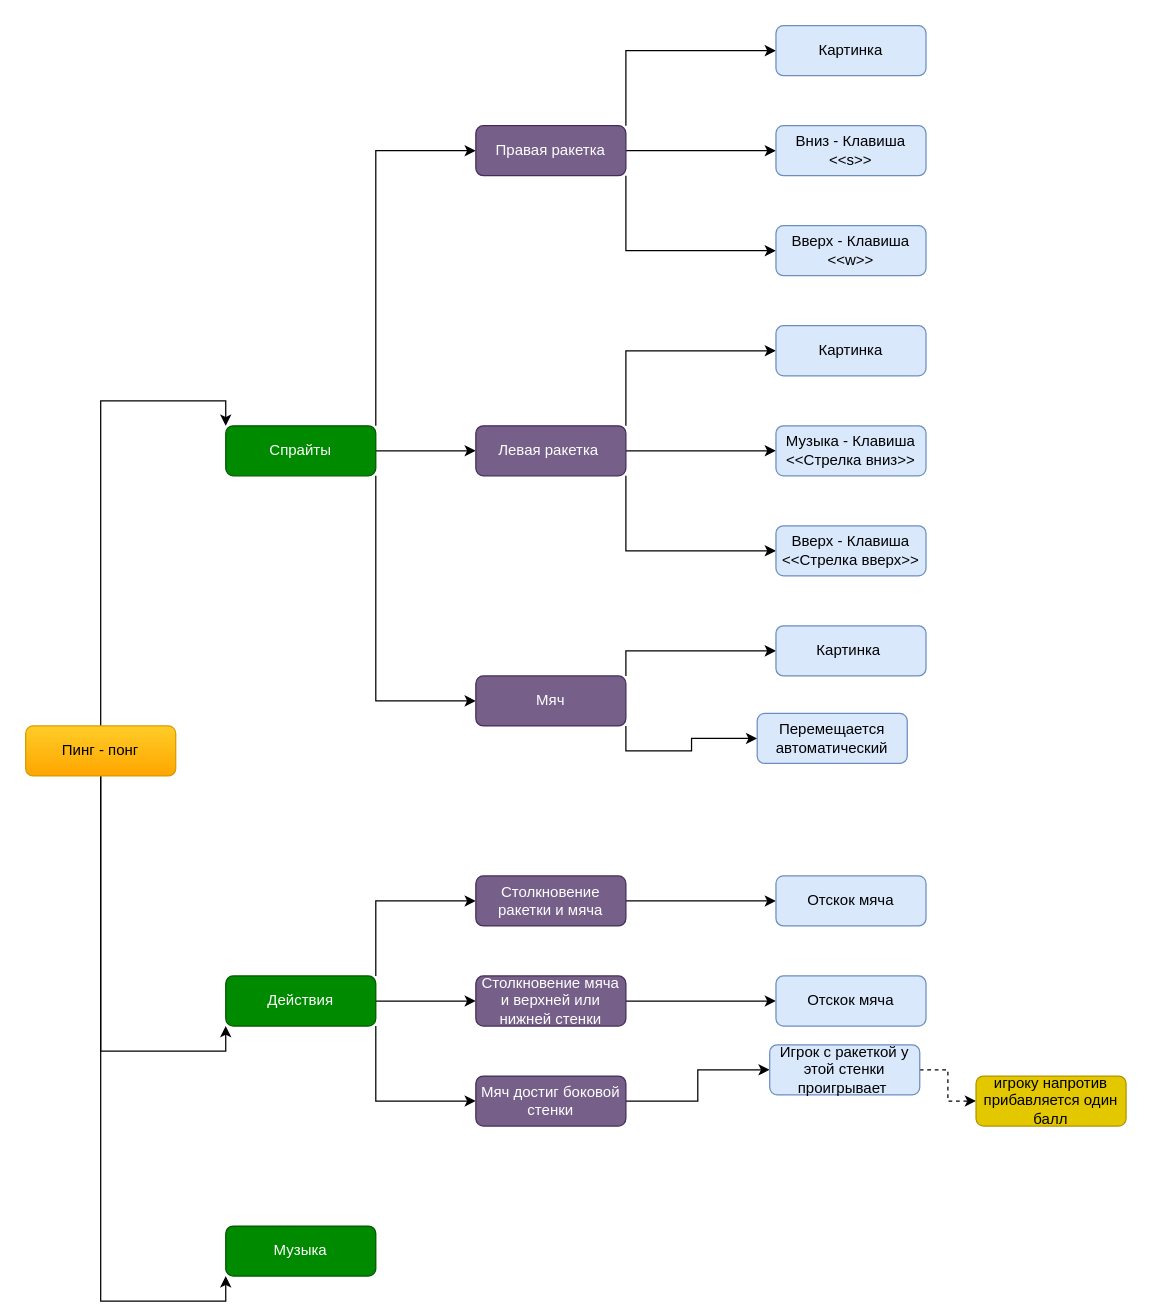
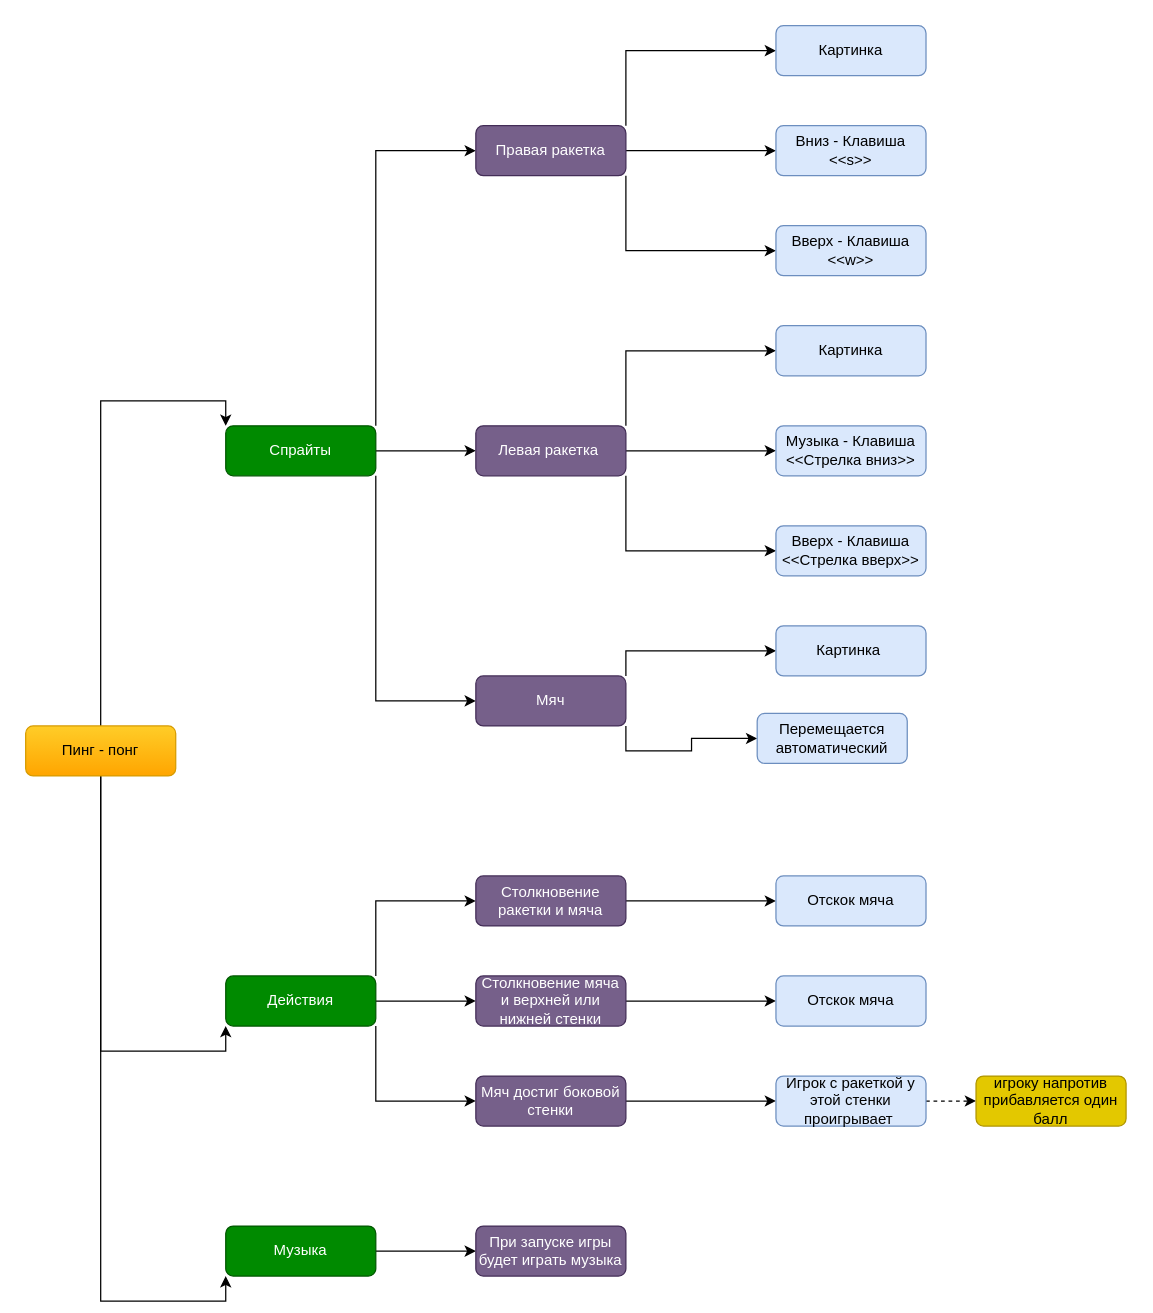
  <mxCell id="0" />
  <mxCell id="1" parent="0" />
  <mxCell id="2" style="edgeStyle=orthogonalEdgeStyle;rounded=0;orthogonalLoop=1;jettySize=auto;html=1;exitX=0.5;exitY=0;exitDx=0;exitDy=0;entryX=0;entryY=0;entryDx=0;entryDy=0;" parent="1" source="5" target="9" edge="1"><mxGeometry relative="1" as="geometry" /></mxCell>
  <mxCell id="3" style="edgeStyle=orthogonalEdgeStyle;rounded=0;orthogonalLoop=1;jettySize=auto;html=1;exitX=0.5;exitY=1;exitDx=0;exitDy=0;entryX=0;entryY=1;entryDx=0;entryDy=0;" parent="1" source="5" target="13" edge="1"><mxGeometry relative="1" as="geometry" /></mxCell>
  <mxCell id="4" style="edgeStyle=orthogonalEdgeStyle;rounded=0;orthogonalLoop=1;jettySize=auto;html=1;exitX=0.5;exitY=1;exitDx=0;exitDy=0;entryX=0;entryY=1;entryDx=0;entryDy=0;" edge="1" parent="1" source="5" target="45"><mxGeometry relative="1" as="geometry" /></mxCell>
  <mxCell id="5" value="Пинг - понг" style="rounded=1;whiteSpace=wrap;html=1;fillColor=#ffcd28;strokeColor=#d79b00;gradientColor=#ffa500;" parent="1" vertex="1"><mxGeometry x="20" y="580" width="120" height="40" as="geometry" /></mxCell>
  <mxCell id="6" style="edgeStyle=orthogonalEdgeStyle;rounded=0;orthogonalLoop=1;jettySize=auto;html=1;exitX=1;exitY=0;exitDx=0;exitDy=0;entryX=0;entryY=0.5;entryDx=0;entryDy=0;" parent="1" source="9" target="17" edge="1"><mxGeometry relative="1" as="geometry" /></mxCell>
  <mxCell id="7" style="edgeStyle=orthogonalEdgeStyle;rounded=0;orthogonalLoop=1;jettySize=auto;html=1;exitX=1;exitY=0.5;exitDx=0;exitDy=0;entryX=0;entryY=0.5;entryDx=0;entryDy=0;" parent="1" source="9" target="21" edge="1"><mxGeometry relative="1" as="geometry" /></mxCell>
  <mxCell id="8" style="edgeStyle=orthogonalEdgeStyle;rounded=0;orthogonalLoop=1;jettySize=auto;html=1;exitX=1;exitY=1;exitDx=0;exitDy=0;entryX=0;entryY=0.5;entryDx=0;entryDy=0;" parent="1" source="9" target="24" edge="1"><mxGeometry relative="1" as="geometry" /></mxCell>
  <mxCell id="9" value="Спрайты" style="rounded=1;whiteSpace=wrap;html=1;fillColor=#008a00;fontColor=#ffffff;strokeColor=#005700;" parent="1" vertex="1"><mxGeometry x="180" y="340" width="120" height="40" as="geometry" /></mxCell>
  <mxCell id="10" style="edgeStyle=orthogonalEdgeStyle;rounded=0;orthogonalLoop=1;jettySize=auto;html=1;exitX=1;exitY=0;exitDx=0;exitDy=0;entryX=0;entryY=0.5;entryDx=0;entryDy=0;" parent="1" source="13" target="34" edge="1"><mxGeometry relative="1" as="geometry" /></mxCell>
  <mxCell id="11" style="edgeStyle=orthogonalEdgeStyle;rounded=0;orthogonalLoop=1;jettySize=auto;html=1;exitX=1;exitY=0.5;exitDx=0;exitDy=0;entryX=0;entryY=0.5;entryDx=0;entryDy=0;" parent="1" source="13" target="36" edge="1"><mxGeometry relative="1" as="geometry" /></mxCell>
  <mxCell id="12" style="edgeStyle=orthogonalEdgeStyle;rounded=0;orthogonalLoop=1;jettySize=auto;html=1;exitX=1;exitY=1;exitDx=0;exitDy=0;entryX=0;entryY=0.5;entryDx=0;entryDy=0;" parent="1" source="13" target="38" edge="1"><mxGeometry relative="1" as="geometry" /></mxCell>
  <mxCell id="13" value="Действия" style="rounded=1;whiteSpace=wrap;html=1;fillColor=#008a00;fontColor=#ffffff;strokeColor=#005700;" parent="1" vertex="1"><mxGeometry x="180" y="780" width="120" height="40" as="geometry" /></mxCell>
  <mxCell id="14" style="edgeStyle=orthogonalEdgeStyle;rounded=0;orthogonalLoop=1;jettySize=auto;html=1;exitX=1;exitY=0;exitDx=0;exitDy=0;entryX=0;entryY=0.5;entryDx=0;entryDy=0;" parent="1" source="17" target="25" edge="1"><mxGeometry relative="1" as="geometry"><mxPoint x="680" y="60" as="targetPoint" /></mxGeometry></mxCell>
  <mxCell id="15" style="edgeStyle=orthogonalEdgeStyle;rounded=0;orthogonalLoop=1;jettySize=auto;html=1;exitX=1;exitY=0.5;exitDx=0;exitDy=0;entryX=0;entryY=0.5;entryDx=0;entryDy=0;" parent="1" source="17" target="26" edge="1"><mxGeometry relative="1" as="geometry" /></mxCell>
  <mxCell id="16" style="edgeStyle=orthogonalEdgeStyle;rounded=0;orthogonalLoop=1;jettySize=auto;html=1;exitX=1;exitY=1;exitDx=0;exitDy=0;entryX=0;entryY=0.5;entryDx=0;entryDy=0;" parent="1" source="17" target="27" edge="1"><mxGeometry relative="1" as="geometry" /></mxCell>
  <mxCell id="17" value="Правая ракетка" style="rounded=1;whiteSpace=wrap;html=1;fillColor=#76608a;strokeColor=#432D57;fontColor=#ffffff;" parent="1" vertex="1"><mxGeometry x="380" y="100" width="120" height="40" as="geometry" /></mxCell>
  <mxCell id="18" style="edgeStyle=orthogonalEdgeStyle;rounded=0;orthogonalLoop=1;jettySize=auto;html=1;exitX=1;exitY=0;exitDx=0;exitDy=0;entryX=0;entryY=0.5;entryDx=0;entryDy=0;" parent="1" source="21" target="28" edge="1"><mxGeometry relative="1" as="geometry" /></mxCell>
  <mxCell id="19" style="edgeStyle=orthogonalEdgeStyle;rounded=0;orthogonalLoop=1;jettySize=auto;html=1;exitX=1;exitY=0.5;exitDx=0;exitDy=0;entryX=0;entryY=0.5;entryDx=0;entryDy=0;" parent="1" source="21" target="29" edge="1"><mxGeometry relative="1" as="geometry" /></mxCell>
  <mxCell id="20" style="edgeStyle=orthogonalEdgeStyle;rounded=0;orthogonalLoop=1;jettySize=auto;html=1;exitX=1;exitY=1;exitDx=0;exitDy=0;entryX=0;entryY=0.5;entryDx=0;entryDy=0;" parent="1" source="21" target="30" edge="1"><mxGeometry relative="1" as="geometry" /></mxCell>
  <mxCell id="21" value="Левая ракетка&amp;nbsp;" style="rounded=1;whiteSpace=wrap;html=1;fillColor=#76608a;fontColor=#ffffff;strokeColor=#432D57;" parent="1" vertex="1"><mxGeometry x="380" y="340" width="120" height="40" as="geometry" /></mxCell>
  <mxCell id="22" style="edgeStyle=orthogonalEdgeStyle;rounded=0;orthogonalLoop=1;jettySize=auto;html=1;exitX=1;exitY=0;exitDx=0;exitDy=0;entryX=0;entryY=0.5;entryDx=0;entryDy=0;" parent="1" source="24" target="31" edge="1"><mxGeometry relative="1" as="geometry" /></mxCell>
  <mxCell id="23" style="edgeStyle=orthogonalEdgeStyle;rounded=0;orthogonalLoop=1;jettySize=auto;html=1;exitX=1;exitY=1;exitDx=0;exitDy=0;entryX=0;entryY=0.5;entryDx=0;entryDy=0;" parent="1" source="24" target="32" edge="1"><mxGeometry relative="1" as="geometry" /></mxCell>
  <mxCell id="24" value="Мяч" style="rounded=1;whiteSpace=wrap;html=1;fillColor=#76608a;fontColor=#ffffff;strokeColor=#432D57;" parent="1" vertex="1"><mxGeometry x="380" y="540" width="120" height="40" as="geometry" /></mxCell>
  <mxCell id="25" value="Картинка" style="rounded=1;whiteSpace=wrap;html=1;fillColor=#dae8fc;strokeColor=#6c8ebf;" parent="1" vertex="1"><mxGeometry x="620" y="20" width="120" height="40" as="geometry" /></mxCell>
  <mxCell id="26" value="Вниз - Клавиша &amp;lt;&amp;lt;s&amp;gt;&amp;gt;" style="rounded=1;whiteSpace=wrap;html=1;fillColor=#dae8fc;strokeColor=#6c8ebf;" parent="1" vertex="1"><mxGeometry x="620" y="100" width="120" height="40" as="geometry" /></mxCell>
  <mxCell id="27" value="Вверх - Клавиша &amp;lt;&amp;lt;w&amp;gt;&amp;gt;" style="rounded=1;whiteSpace=wrap;html=1;fillColor=#dae8fc;strokeColor=#6c8ebf;" parent="1" vertex="1"><mxGeometry x="620" y="180" width="120" height="40" as="geometry" /></mxCell>
  <mxCell id="28" value="Картинка" style="rounded=1;whiteSpace=wrap;html=1;fillColor=#dae8fc;strokeColor=#6c8ebf;" parent="1" vertex="1"><mxGeometry x="620" y="260" width="120" height="40" as="geometry" /></mxCell>
  <mxCell id="29" value="Музыка - Клавиша &amp;lt;&amp;lt;Стрелка вниз&amp;gt;&amp;gt;" style="rounded=1;whiteSpace=wrap;html=1;fillColor=#dae8fc;strokeColor=#6c8ebf;" parent="1" vertex="1"><mxGeometry x="620" y="340" width="120" height="40" as="geometry" /></mxCell>
  <mxCell id="30" value="Вверх - Клавиша &amp;lt;&amp;lt;Стрелка вверх&amp;gt;&amp;gt;" style="rounded=1;whiteSpace=wrap;html=1;fillColor=#dae8fc;strokeColor=#6c8ebf;" parent="1" vertex="1"><mxGeometry x="620" y="420" width="120" height="40" as="geometry" /></mxCell>
  <mxCell id="31" value="Картинка&amp;nbsp;" style="rounded=1;whiteSpace=wrap;html=1;fillColor=#dae8fc;strokeColor=#6c8ebf;" parent="1" vertex="1"><mxGeometry x="620" y="500" width="120" height="40" as="geometry" /></mxCell>
  <mxCell id="32" value="Перемещается автоматический" style="rounded=1;whiteSpace=wrap;html=1;fillColor=#dae8fc;strokeColor=#6c8ebf;" parent="1" vertex="1"><mxGeometry x="605" y="570" width="120" height="40" as="geometry" /></mxCell>
  <mxCell id="33" style="edgeStyle=orthogonalEdgeStyle;rounded=0;orthogonalLoop=1;jettySize=auto;html=1;exitX=1;exitY=0.5;exitDx=0;exitDy=0;entryX=0;entryY=0.5;entryDx=0;entryDy=0;" parent="1" source="34" target="40" edge="1"><mxGeometry relative="1" as="geometry" /></mxCell>
  <mxCell id="34" value="Столкновение ракетки и мяча" style="rounded=1;whiteSpace=wrap;html=1;fillColor=#76608a;fontColor=#ffffff;strokeColor=#432D57;" parent="1" vertex="1"><mxGeometry x="380" y="700" width="120" height="40" as="geometry" /></mxCell>
  <mxCell id="35" style="edgeStyle=orthogonalEdgeStyle;rounded=0;orthogonalLoop=1;jettySize=auto;html=1;exitX=1;exitY=0.5;exitDx=0;exitDy=0;entryX=0;entryY=0.5;entryDx=0;entryDy=0;" parent="1" source="36" target="41" edge="1"><mxGeometry relative="1" as="geometry" /></mxCell>
  <mxCell id="36" value="Столкновение мяча и верхней или нижней стенки" style="rounded=1;whiteSpace=wrap;html=1;fillColor=#76608a;fontColor=#ffffff;strokeColor=#432D57;" parent="1" vertex="1"><mxGeometry x="380" y="780" width="120" height="40" as="geometry" /></mxCell>
  <mxCell id="37" style="edgeStyle=orthogonalEdgeStyle;rounded=0;orthogonalLoop=1;jettySize=auto;html=1;exitX=1;exitY=0.5;exitDx=0;exitDy=0;entryX=0;entryY=0.5;entryDx=0;entryDy=0;" parent="1" source="38" target="43" edge="1"><mxGeometry relative="1" as="geometry" /></mxCell>
  <mxCell id="38" value="Мяч достиг боковой стенки" style="rounded=1;whiteSpace=wrap;html=1;fillColor=#76608a;fontColor=#ffffff;strokeColor=#432D57;" parent="1" vertex="1"><mxGeometry x="380" y="860" width="120" height="40" as="geometry" /></mxCell>
  <mxCell id="39" style="edgeStyle=orthogonalEdgeStyle;rounded=0;orthogonalLoop=1;jettySize=auto;html=1;exitX=0.5;exitY=1;exitDx=0;exitDy=0;" parent="1" source="38" target="38" edge="1"><mxGeometry relative="1" as="geometry" /></mxCell>
  <mxCell id="40" value="Отскок мяча" style="rounded=1;whiteSpace=wrap;html=1;fillColor=#dae8fc;strokeColor=#6c8ebf;" parent="1" vertex="1"><mxGeometry x="620" y="700" width="120" height="40" as="geometry" /></mxCell>
  <mxCell id="41" value="Отскок мяча" style="rounded=1;whiteSpace=wrap;html=1;fillColor=#dae8fc;strokeColor=#6c8ebf;" parent="1" vertex="1"><mxGeometry x="620" y="780" width="120" height="40" as="geometry" /></mxCell>
  <mxCell id="42" style="edgeStyle=orthogonalEdgeStyle;rounded=0;orthogonalLoop=1;jettySize=auto;html=1;exitX=1;exitY=0.5;exitDx=0;exitDy=0;entryX=0;entryY=0.5;entryDx=0;entryDy=0;dashed=1;" edge="1" parent="1" source="43" target="47"><mxGeometry relative="1" as="geometry" /></mxCell>
- <mxCell id="43" value="Игрок с ракеткой у этой стенки проигрывает&amp;nbsp;" style="rounded=1;whiteSpace=wrap;html=1;fillColor=#dae8fc;strokeColor=#6c8ebf;" parent="1" vertex="1"><mxGeometry x="615" y="835" width="120" height="40" as="geometry" /></mxCell>
+ <mxCell id="43" value="Игрок с ракеткой у этой стенки проигрывает&amp;nbsp;" style="rounded=1;whiteSpace=wrap;html=1;fillColor=#dae8fc;strokeColor=#6c8ebf;" parent="1" vertex="1"><mxGeometry x="620" y="860" width="120" height="40" as="geometry" /></mxCell>
+ <mxCell id="44" style="edgeStyle=orthogonalEdgeStyle;rounded=0;orthogonalLoop=1;jettySize=auto;html=1;exitX=1;exitY=0.5;exitDx=0;exitDy=0;entryX=0;entryY=0.5;entryDx=0;entryDy=0;" edge="1" parent="1" source="45" target="46"><mxGeometry relative="1" as="geometry" /></mxCell>
  <mxCell id="45" value="Музыка" style="rounded=1;whiteSpace=wrap;html=1;fillColor=#008a00;fontColor=#ffffff;strokeColor=#005700;" vertex="1" parent="1"><mxGeometry x="180" y="980" width="120" height="40" as="geometry" /></mxCell>
+ <mxCell id="46" value="При запуске игры будет играть музыка" style="rounded=1;whiteSpace=wrap;html=1;fillColor=#76608a;fontColor=#ffffff;strokeColor=#432D57;" vertex="1" parent="1"><mxGeometry x="380" y="980" width="120" height="40" as="geometry" /></mxCell>
  <mxCell id="47" value="игроку напротив прибавляется один балл" style="rounded=1;whiteSpace=wrap;html=1;fillColor=#e3c800;fontColor=#000000;strokeColor=#B09500;" vertex="1" parent="1"><mxGeometry x="780" y="860" width="120" height="40" as="geometry" /></mxCell>
